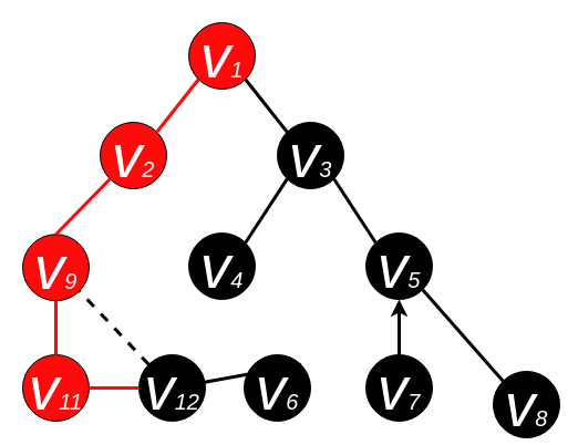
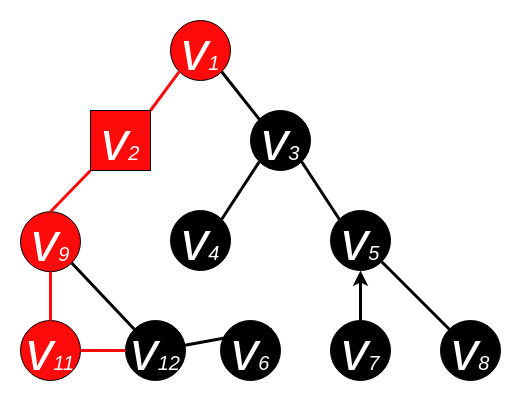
  <mxCell id="0" />
  <mxCell id="1" parent="0" />
  <mxCell id="2" value="&lt;i&gt;&lt;font color=&quot;#ffffff&quot; style=&quot;&quot;&gt;&lt;font style=&quot;font-size: 55px;&quot;&gt;v&lt;/font&gt;&lt;font style=&quot;font-size: 20px;&quot;&gt;1&lt;/font&gt;&lt;/font&gt;&lt;/i&gt;" style="ellipse;whiteSpace=wrap;html=1;aspect=fixed;fillColor=#FF0A0A;strokeColor=#000000;" parent="1" vertex="1"><mxGeometry x="170" y="20" width="60" height="60" as="geometry" /></mxCell>
- <mxCell id="3" value="&lt;i&gt;&lt;font style=&quot;&quot; color=&quot;#ffffff&quot;&gt;&lt;font style=&quot;font-size: 55px;&quot;&gt;v&lt;/font&gt;&lt;font style=&quot;font-size: 20px;&quot;&gt;2&lt;/font&gt;&lt;/font&gt;&lt;/i&gt;" style="ellipse;whiteSpace=wrap;html=1;aspect=fixed;fillColor=#FF0A0A;strokeColor=#000000;" parent="1" vertex="1"><mxGeometry x="90" y="110" width="60" height="60" as="geometry" /></mxCell>
+ <mxCell id="3" value="&lt;i&gt;&lt;font style=&quot;&quot; color=&quot;#ffffff&quot;&gt;&lt;font style=&quot;font-size: 55px;&quot;&gt;v&lt;/font&gt;&lt;font style=&quot;font-size: 20px;&quot;&gt;2&lt;/font&gt;&lt;/font&gt;&lt;/i&gt;" style="whiteSpace=wrap;html=1;aspect=fixed;fillColor=#FF0A0A;strokeColor=#000000;rounded=0;" parent="1" vertex="1"><mxGeometry x="90" y="110" width="60" height="60" as="geometry" /></mxCell>
  <mxCell id="4" value="&lt;i&gt;&lt;font style=&quot;&quot; color=&quot;#ffffff&quot;&gt;&lt;font style=&quot;font-size: 55px;&quot;&gt;v&lt;/font&gt;&lt;font style=&quot;font-size: 20px;&quot;&gt;3&lt;/font&gt;&lt;/font&gt;&lt;/i&gt;" style="ellipse;whiteSpace=wrap;html=1;aspect=fixed;fillColor=#000000;" parent="1" vertex="1"><mxGeometry x="250" y="110" width="60" height="60" as="geometry" /></mxCell>
  <mxCell id="5" value="&lt;i&gt;&lt;font style=&quot;&quot; color=&quot;#ffffff&quot;&gt;&lt;font style=&quot;font-size: 55px;&quot;&gt;v&lt;/font&gt;&lt;font style=&quot;font-size: 20px;&quot;&gt;4&lt;/font&gt;&lt;/font&gt;&lt;/i&gt;" style="ellipse;whiteSpace=wrap;html=1;aspect=fixed;fillColor=#000000;" parent="1" vertex="1"><mxGeometry x="170" y="210" width="60" height="60" as="geometry" /></mxCell>
  <mxCell id="6" value="&lt;i&gt;&lt;font style=&quot;&quot; color=&quot;#ffffff&quot;&gt;&lt;font style=&quot;font-size: 55px;&quot;&gt;v&lt;/font&gt;&lt;font style=&quot;font-size: 20px;&quot;&gt;5&lt;/font&gt;&lt;/font&gt;&lt;/i&gt;" style="ellipse;whiteSpace=wrap;html=1;aspect=fixed;fillColor=#000000;" parent="1" vertex="1"><mxGeometry x="330" y="210" width="60" height="60" as="geometry" /></mxCell>
  <mxCell id="7" value="&lt;i&gt;&lt;font style=&quot;&quot; color=&quot;#ffffff&quot;&gt;&lt;font style=&quot;font-size: 55px;&quot;&gt;v&lt;/font&gt;&lt;font style=&quot;font-size: 20px;&quot;&gt;7&lt;/font&gt;&lt;/font&gt;&lt;/i&gt;" style="ellipse;whiteSpace=wrap;html=1;aspect=fixed;fillColor=#000000;" parent="1" vertex="1"><mxGeometry x="330" y="320" width="60" height="60" as="geometry" /></mxCell>
  <mxCell id="8" value="&lt;i&gt;&lt;font style=&quot;&quot; color=&quot;#ffffff&quot;&gt;&lt;font style=&quot;font-size: 55px;&quot;&gt;v&lt;/font&gt;&lt;font style=&quot;font-size: 20px;&quot;&gt;6&lt;/font&gt;&lt;/font&gt;&lt;/i&gt;" style="ellipse;whiteSpace=wrap;html=1;aspect=fixed;fillColor=#000000;" parent="1" vertex="1"><mxGeometry x="220" y="320" width="60" height="60" as="geometry" /></mxCell>
- <mxCell id="9" value="&lt;i&gt;&lt;font style=&quot;&quot; color=&quot;#ffffff&quot;&gt;&lt;font style=&quot;font-size: 55px;&quot;&gt;v&lt;/font&gt;&lt;font style=&quot;font-size: 20px;&quot;&gt;8&lt;/font&gt;&lt;/font&gt;&lt;/i&gt;" style="ellipse;whiteSpace=wrap;html=1;aspect=fixed;fillColor=#000000;" parent="1" vertex="1"><mxGeometry x="445" y="335" width="60" height="60" as="geometry" /></mxCell>
+ <mxCell id="9" value="&lt;i&gt;&lt;font style=&quot;&quot; color=&quot;#ffffff&quot;&gt;&lt;font style=&quot;font-size: 55px;&quot;&gt;v&lt;/font&gt;&lt;font style=&quot;font-size: 20px;&quot;&gt;8&lt;/font&gt;&lt;/font&gt;&lt;/i&gt;" style="ellipse;whiteSpace=wrap;html=1;aspect=fixed;fillColor=#000000;" parent="1" vertex="1"><mxGeometry x="440" y="320" width="60" height="60" as="geometry" /></mxCell>
  <mxCell id="10" value="" style="endArrow=none;html=1;rounded=0;fontSize=20;fontColor=#FFFFFF;entryX=1;entryY=1;entryDx=0;entryDy=0;exitX=0;exitY=0;exitDx=0;exitDy=0;strokeWidth=3;" parent="1" source="4" target="2" edge="1"><mxGeometry width="50" height="50" relative="1" as="geometry"><mxPoint x="290" y="220" as="sourcePoint" /><mxPoint x="340" y="170" as="targetPoint" /></mxGeometry></mxCell>
  <mxCell id="11" value="" style="endArrow=none;html=1;rounded=0;fontSize=20;fontColor=#FFFFFF;exitX=1;exitY=0;exitDx=0;exitDy=0;entryX=0;entryY=1;entryDx=0;entryDy=0;strokeWidth=3;strokeColor=#FF0A0A;" parent="1" source="3" target="2" edge="1"><mxGeometry width="50" height="50" relative="1" as="geometry"><mxPoint x="290" y="220" as="sourcePoint" /><mxPoint x="340" y="170" as="targetPoint" /></mxGeometry></mxCell>
  <mxCell id="12" value="" style="endArrow=none;html=1;rounded=0;fontSize=20;fontColor=#FFFFFF;entryX=0;entryY=1;entryDx=0;entryDy=0;exitX=1;exitY=0;exitDx=0;exitDy=0;strokeWidth=3;" parent="1" source="5" target="4" edge="1"><mxGeometry width="50" height="50" relative="1" as="geometry"><mxPoint x="290" y="220" as="sourcePoint" /><mxPoint x="340" y="170" as="targetPoint" /></mxGeometry></mxCell>
  <mxCell id="13" value="" style="endArrow=none;html=1;rounded=0;fontSize=20;fontColor=#FFFFFF;entryX=1;entryY=1;entryDx=0;entryDy=0;exitX=0;exitY=0;exitDx=0;exitDy=0;strokeWidth=3;" parent="1" source="6" target="4" edge="1"><mxGeometry width="50" height="50" relative="1" as="geometry"><mxPoint x="290" y="220" as="sourcePoint" /><mxPoint x="340" y="170" as="targetPoint" /></mxGeometry></mxCell>
  <mxCell id="14" value="" style="endArrow=none;html=1;rounded=0;fontSize=20;fontColor=#FFFFFF;exitX=1;exitY=0;exitDx=0;exitDy=0;strokeWidth=3;" parent="1" source="8" target="19" edge="1"><mxGeometry width="50" height="50" relative="1" as="geometry"><mxPoint x="290" y="220" as="sourcePoint" /><mxPoint x="340" y="170" as="targetPoint" /></mxGeometry></mxCell>
  <mxCell id="15" value="" style="endArrow=classic;html=1;rounded=0;fontSize=20;fontColor=#FFFFFF;entryX=0.5;entryY=1;entryDx=0;entryDy=0;exitX=0.5;exitY=0;exitDx=0;exitDy=0;strokeWidth=3;" parent="1" source="7" target="6" edge="1"><mxGeometry width="50" height="50" relative="1" as="geometry"><mxPoint x="290" y="220" as="sourcePoint" /><mxPoint x="340" y="170" as="targetPoint" /></mxGeometry></mxCell>
  <mxCell id="16" value="" style="endArrow=none;html=1;rounded=0;fontSize=20;fontColor=#FFFFFF;entryX=1;entryY=1;entryDx=0;entryDy=0;exitX=0;exitY=0;exitDx=0;exitDy=0;strokeWidth=3;" parent="1" source="9" target="6" edge="1"><mxGeometry width="50" height="50" relative="1" as="geometry"><mxPoint x="290" y="220" as="sourcePoint" /><mxPoint x="340" y="170" as="targetPoint" /></mxGeometry></mxCell>
  <mxCell id="17" value="&lt;i&gt;&lt;font style=&quot;&quot; color=&quot;#ffffff&quot;&gt;&lt;font style=&quot;font-size: 55px;&quot;&gt;v&lt;/font&gt;&lt;font style=&quot;font-size: 20px;&quot;&gt;9&lt;/font&gt;&lt;/font&gt;&lt;/i&gt;" style="ellipse;whiteSpace=wrap;html=1;aspect=fixed;fillColor=#FF0A0A;" parent="1" vertex="1"><mxGeometry x="20" y="211.21" width="60" height="60" as="geometry" /></mxCell>
  <mxCell id="18" value="&lt;i&gt;&lt;font style=&quot;&quot; color=&quot;#ffffff&quot;&gt;&lt;font style=&quot;font-size: 55px;&quot;&gt;v&lt;/font&gt;&lt;font style=&quot;font-size: 20px;&quot;&gt;11&lt;/font&gt;&lt;/font&gt;&lt;/i&gt;" style="ellipse;whiteSpace=wrap;html=1;aspect=fixed;fillColor=#FF0A0A;" parent="1" vertex="1"><mxGeometry x="20" y="320" width="60" height="60" as="geometry" /></mxCell>
  <mxCell id="19" value="&lt;i&gt;&lt;font style=&quot;&quot; color=&quot;#ffffff&quot;&gt;&lt;font style=&quot;font-size: 55px;&quot;&gt;v&lt;/font&gt;&lt;font style=&quot;font-size: 20px;&quot;&gt;12&lt;/font&gt;&lt;/font&gt;&lt;/i&gt;" style="ellipse;whiteSpace=wrap;html=1;aspect=fixed;fillColor=#000000;" parent="1" vertex="1"><mxGeometry x="125" y="320" width="60" height="60" as="geometry" /></mxCell>
  <mxCell id="20" value="" style="endArrow=none;html=1;rounded=0;fontSize=20;fontColor=#FFFFFF;entryX=0.5;entryY=1;entryDx=0;entryDy=0;exitX=0.5;exitY=0;exitDx=0;exitDy=0;strokeWidth=3;strokeColor=#FF0A0A;" parent="1" source="18" edge="1" target="17"><mxGeometry width="50" height="50" relative="1" as="geometry"><mxPoint x="-20" y="208.79" as="sourcePoint" /><mxPoint x="50" y="258.79" as="targetPoint" /></mxGeometry></mxCell>
- <mxCell id="21" value="" style="endArrow=none;html=1;rounded=0;fontSize=20;fontColor=#FFFFFF;entryX=1;entryY=1;entryDx=0;entryDy=0;exitX=0;exitY=0;exitDx=0;exitDy=0;strokeWidth=3;dashed=1;" parent="1" source="19" edge="1" target="17"><mxGeometry width="50" height="50" relative="1" as="geometry"><mxPoint x="-20" y="208.79" as="sourcePoint" /><mxPoint x="71.213" y="250.003" as="targetPoint" /></mxGeometry></mxCell>
+ <mxCell id="21" value="" style="endArrow=none;html=1;rounded=0;fontSize=20;fontColor=#FFFFFF;entryX=1;entryY=1;entryDx=0;entryDy=0;exitX=0;exitY=0;exitDx=0;exitDy=0;strokeWidth=3;" parent="1" source="19" edge="1" target="17"><mxGeometry width="50" height="50" relative="1" as="geometry"><mxPoint x="-20" y="208.79" as="sourcePoint" /><mxPoint x="71.213" y="250.003" as="targetPoint" /></mxGeometry></mxCell>
  <mxCell id="22" value="" style="endArrow=none;html=1;rounded=0;fontSize=20;fontColor=#FFFFFF;exitX=0.5;exitY=0;exitDx=0;exitDy=0;entryX=0;entryY=1;entryDx=0;entryDy=0;strokeWidth=3;strokeColor=#FF0A0A;" parent="1" source="17" target="3" edge="1"><mxGeometry width="50" height="50" relative="1" as="geometry"><mxPoint x="151.213" y="128.787" as="sourcePoint" /><mxPoint x="188.787" y="81.213" as="targetPoint" /></mxGeometry></mxCell>
  <mxCell id="23" value="" style="endArrow=none;html=1;rounded=0;fontSize=20;fontColor=#FFFFFF;entryX=1;entryY=0.5;entryDx=0;entryDy=0;exitX=0;exitY=0.5;exitDx=0;exitDy=0;strokeWidth=3;strokeColor=#FF0A0A;" parent="1" source="19" target="18" edge="1"><mxGeometry width="50" height="50" relative="1" as="geometry"><mxPoint x="143.787" y="338.787" as="sourcePoint" /><mxPoint x="81.213" y="260.003" as="targetPoint" /></mxGeometry></mxCell>
